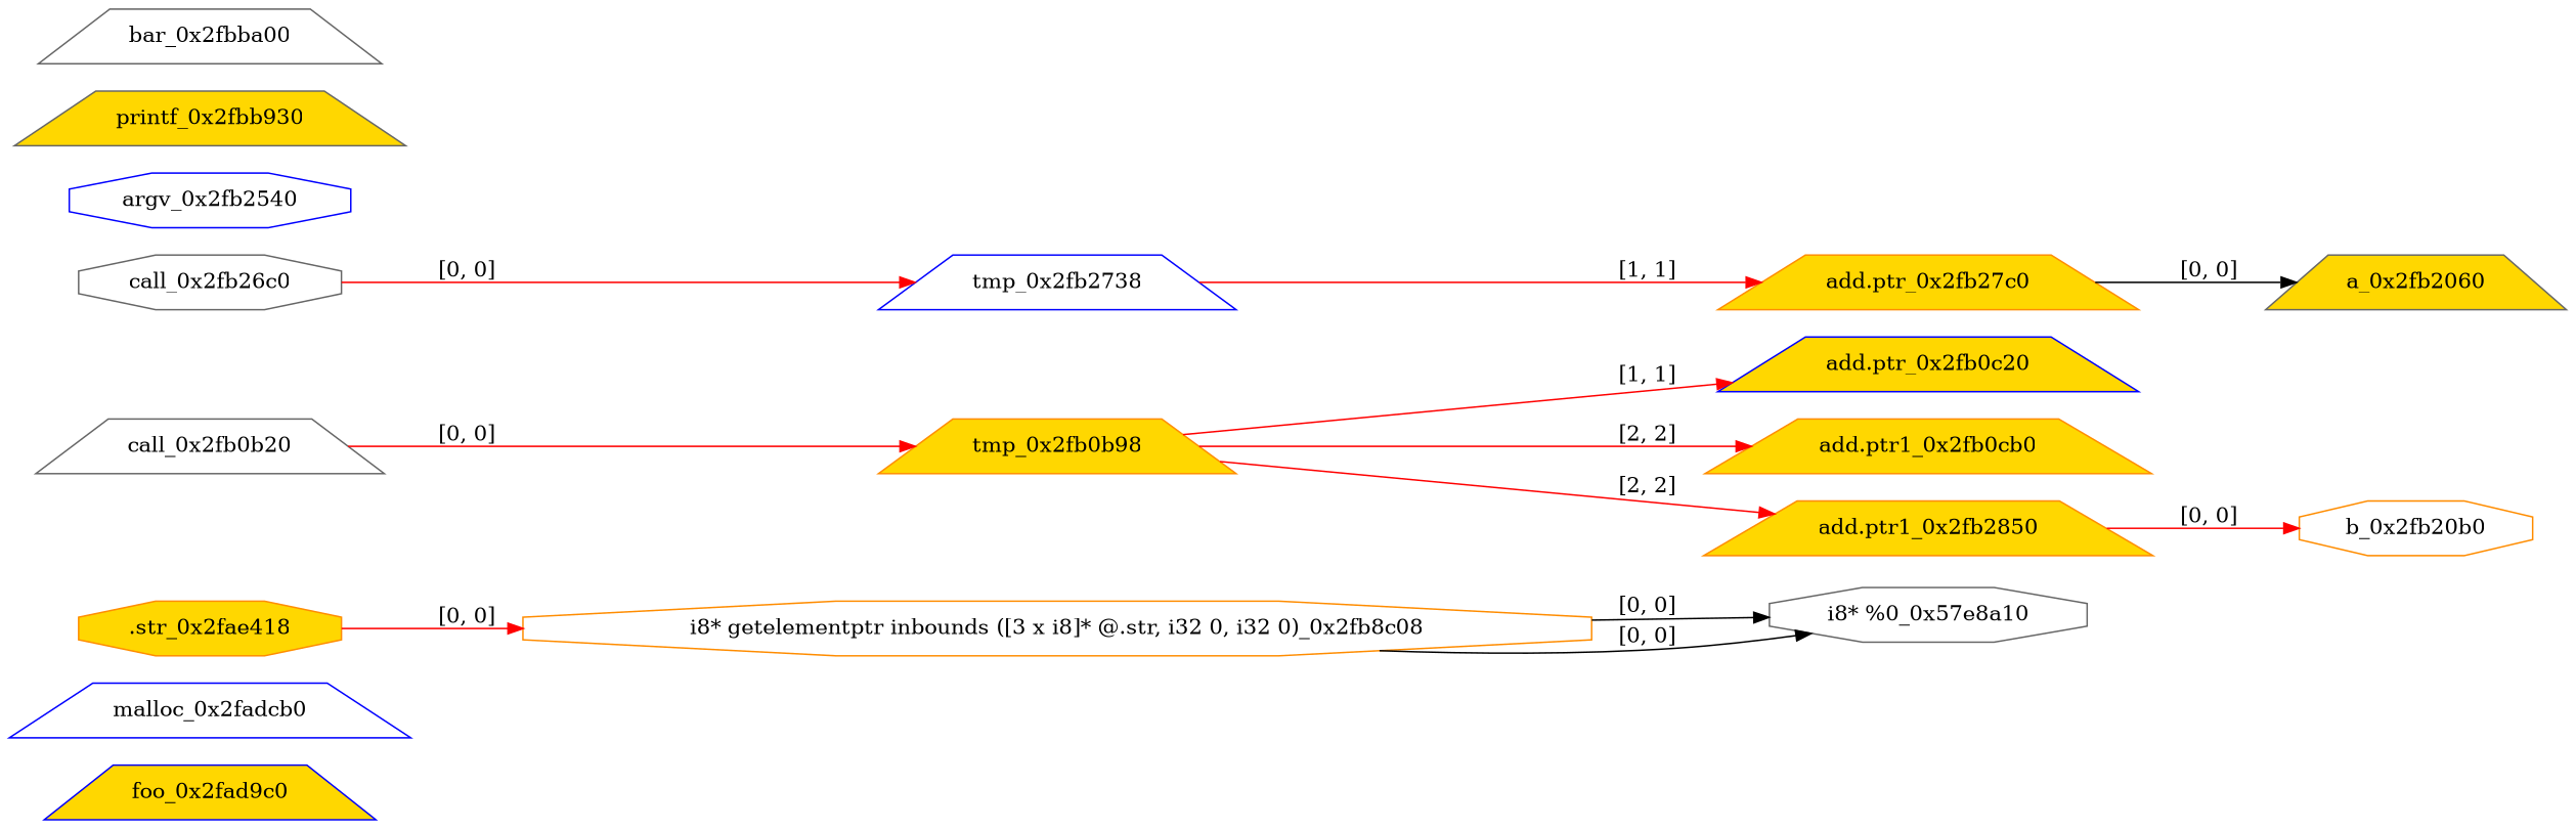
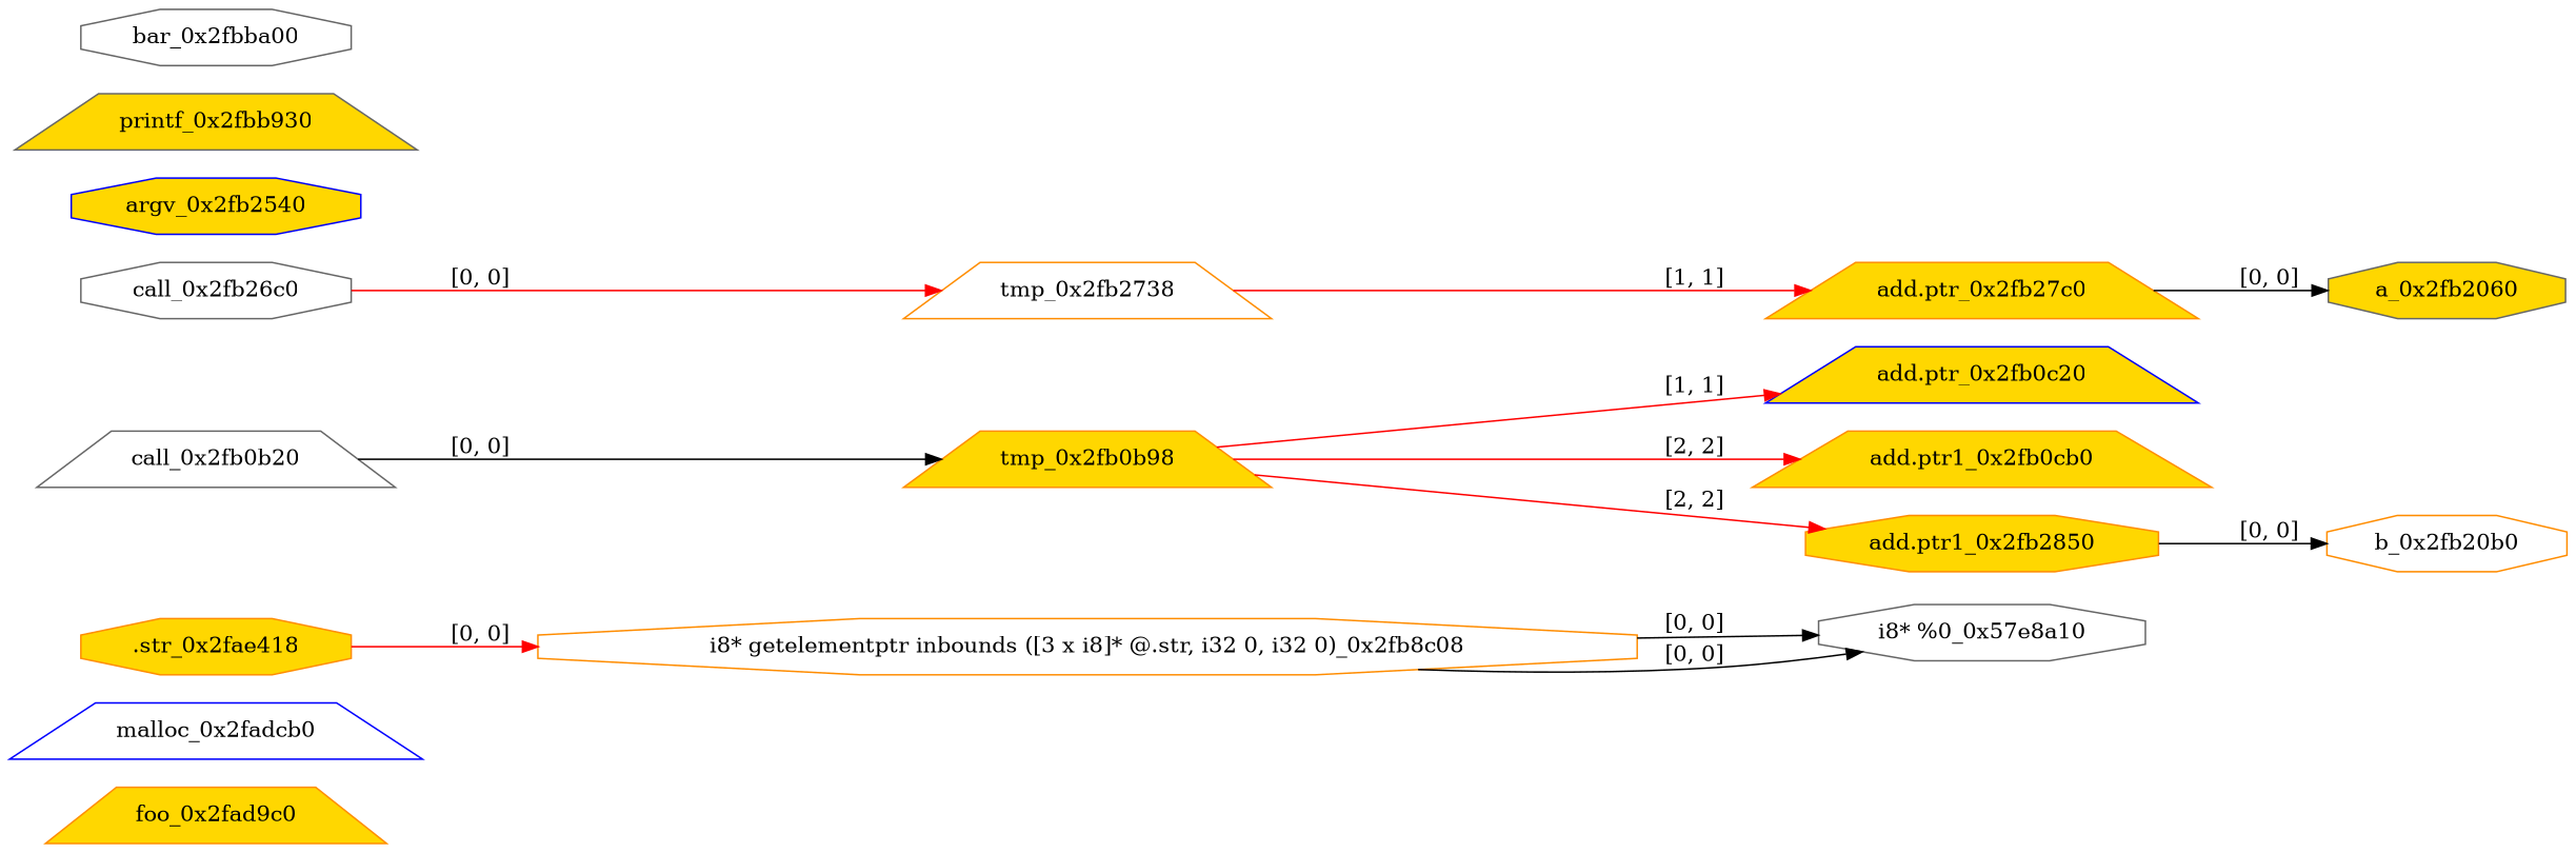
  digraph {
    rankdir=LR
    node [color=darkorange fillcolor=gold shape=trapezium style=filled]
    edge [color=red]
-   foo_0x2fad9c0 [color=blue]
+   foo_0x2fad9c0
    malloc_0x2fadcb0 [color=blue fillcolor=white]
    ".str_0x2fae418" [shape=octagon]
    "i8* getelementptr inbounds ([3 x i8]* @.str, i32 0, i32 0)_0x2fb8c08" [fillcolor=white shape=octagon]
    "i8* %0_0x57e8a10" [color=gray40 fillcolor=white shape=octagon]
    call_0x2fb0b20 [color=gray40 fillcolor=white]
    tmp_0x2fb0b98
    "add.ptr_0x2fb0c20" [color=blue]
    "add.ptr1_0x2fb0cb0"
-   "add.ptr1_0x2fb2850"
-   a_0x2fb2060 [color=gray40]
+   "add.ptr1_0x2fb2850" [shape=octagon]
+   a_0x2fb2060 [color=gray40 shape=octagon]
    "add.ptr_0x2fb27c0"
    b_0x2fb20b0 [fillcolor=white shape=octagon]
-   argv_0x2fb2540 [color=blue fillcolor=white shape=octagon]
+   argv_0x2fb2540 [color=blue shape=octagon]
    call_0x2fb26c0 [color=gray40 fillcolor=white shape=octagon]
-   tmp_0x2fb2738 [color=blue fillcolor=white]
+   tmp_0x2fb2738 [fillcolor=white]
    printf_0x2fbb930 [color=gray40]
-   bar_0x2fbba00 [color=gray40 fillcolor=white]
+   bar_0x2fbba00 [color=gray40 fillcolor=white shape=octagon]
    ".str_0x2fae418" -> "i8* getelementptr inbounds ([3 x i8]* @.str, i32 0, i32 0)_0x2fb8c08" [label="[0, 0]"]
    "i8* getelementptr inbounds ([3 x i8]* @.str, i32 0, i32 0)_0x2fb8c08" -> "i8* %0_0x57e8a10" [label="[0, 0]" color=""]
    "i8* getelementptr inbounds ([3 x i8]* @.str, i32 0, i32 0)_0x2fb8c08" -> "i8* %0_0x57e8a10" [label="[0, 0]" color=""]
-   call_0x2fb0b20 -> tmp_0x2fb0b98 [label="[0, 0]"]
+   call_0x2fb0b20 -> tmp_0x2fb0b98 [color=black label="[0, 0]"]
    tmp_0x2fb0b98 -> "add.ptr_0x2fb0c20" [label="[1, 1]"]
    tmp_0x2fb0b98 -> "add.ptr1_0x2fb0cb0" [label="[2, 2]"]
    tmp_0x2fb0b98 -> "add.ptr1_0x2fb2850" [label="[2, 2]"]
-   "add.ptr1_0x2fb2850" -> b_0x2fb20b0 [label="[0, 0]"]
+   "add.ptr1_0x2fb2850" -> b_0x2fb20b0 [label="[0, 0]" color=""]
    "add.ptr_0x2fb27c0" -> a_0x2fb2060 [label="[0, 0]" color=""]
    call_0x2fb26c0 -> tmp_0x2fb2738 [label="[0, 0]"]
    tmp_0x2fb2738 -> "add.ptr_0x2fb27c0" [label="[1, 1]"]
  }
